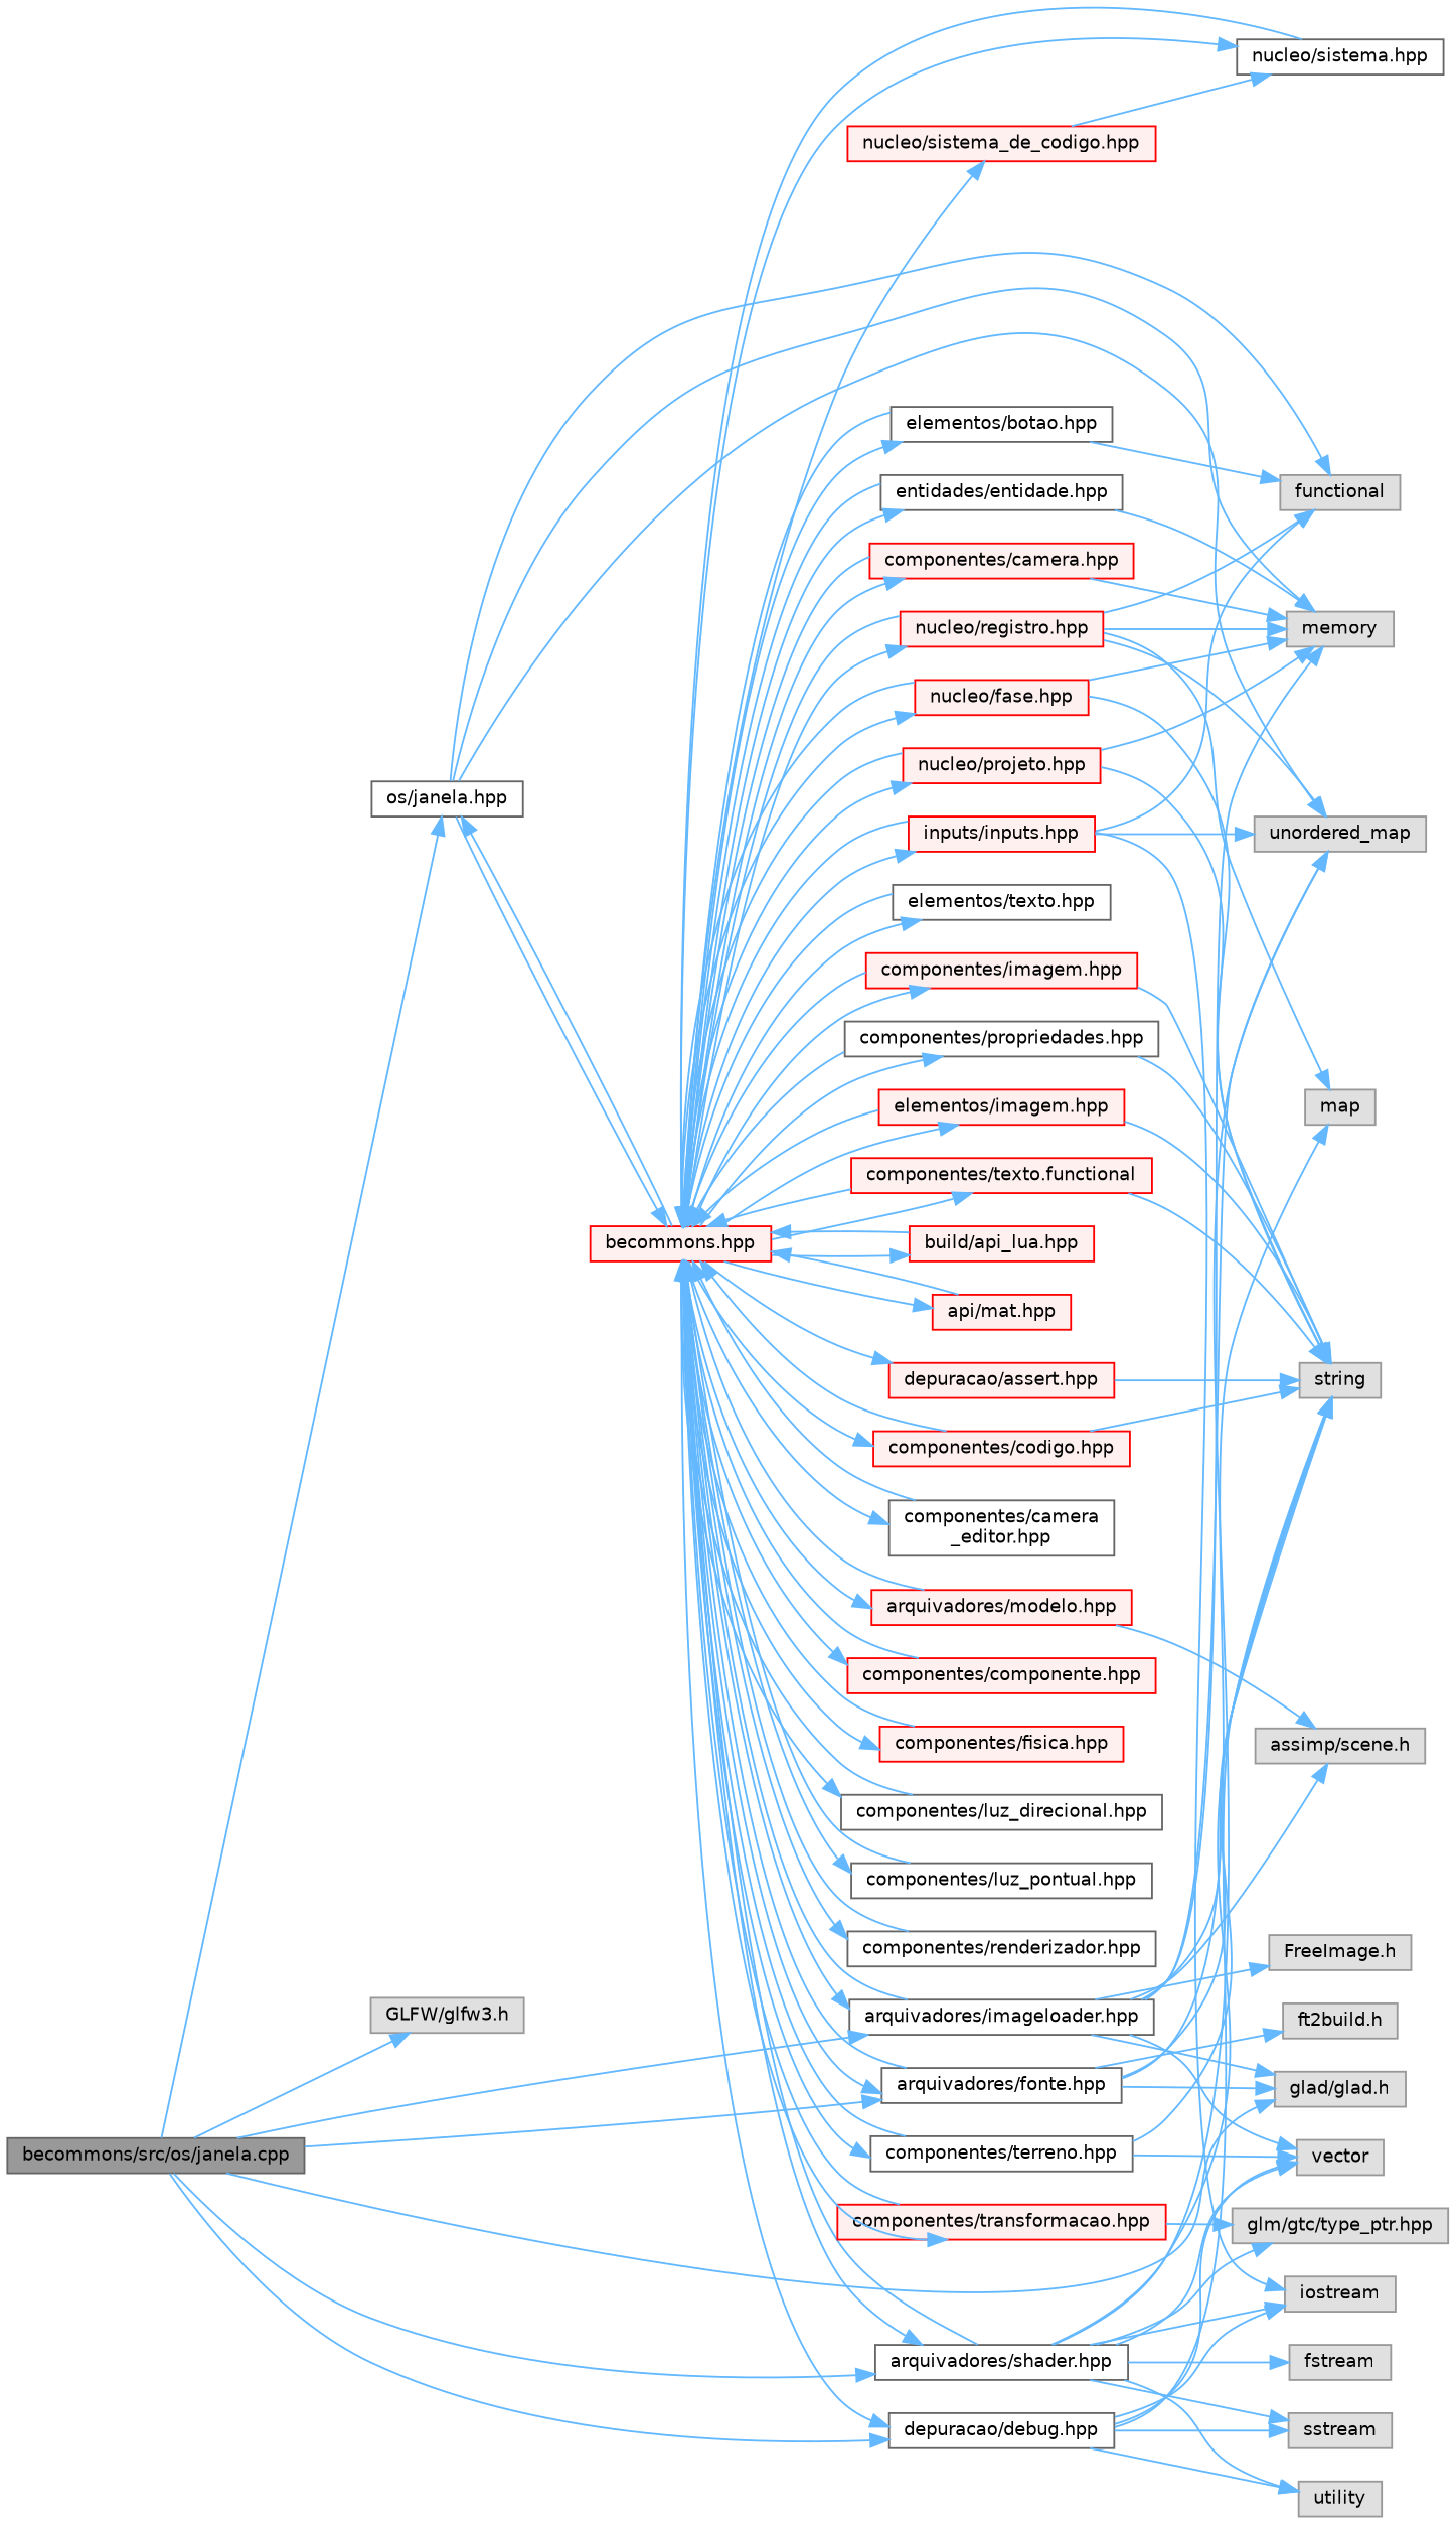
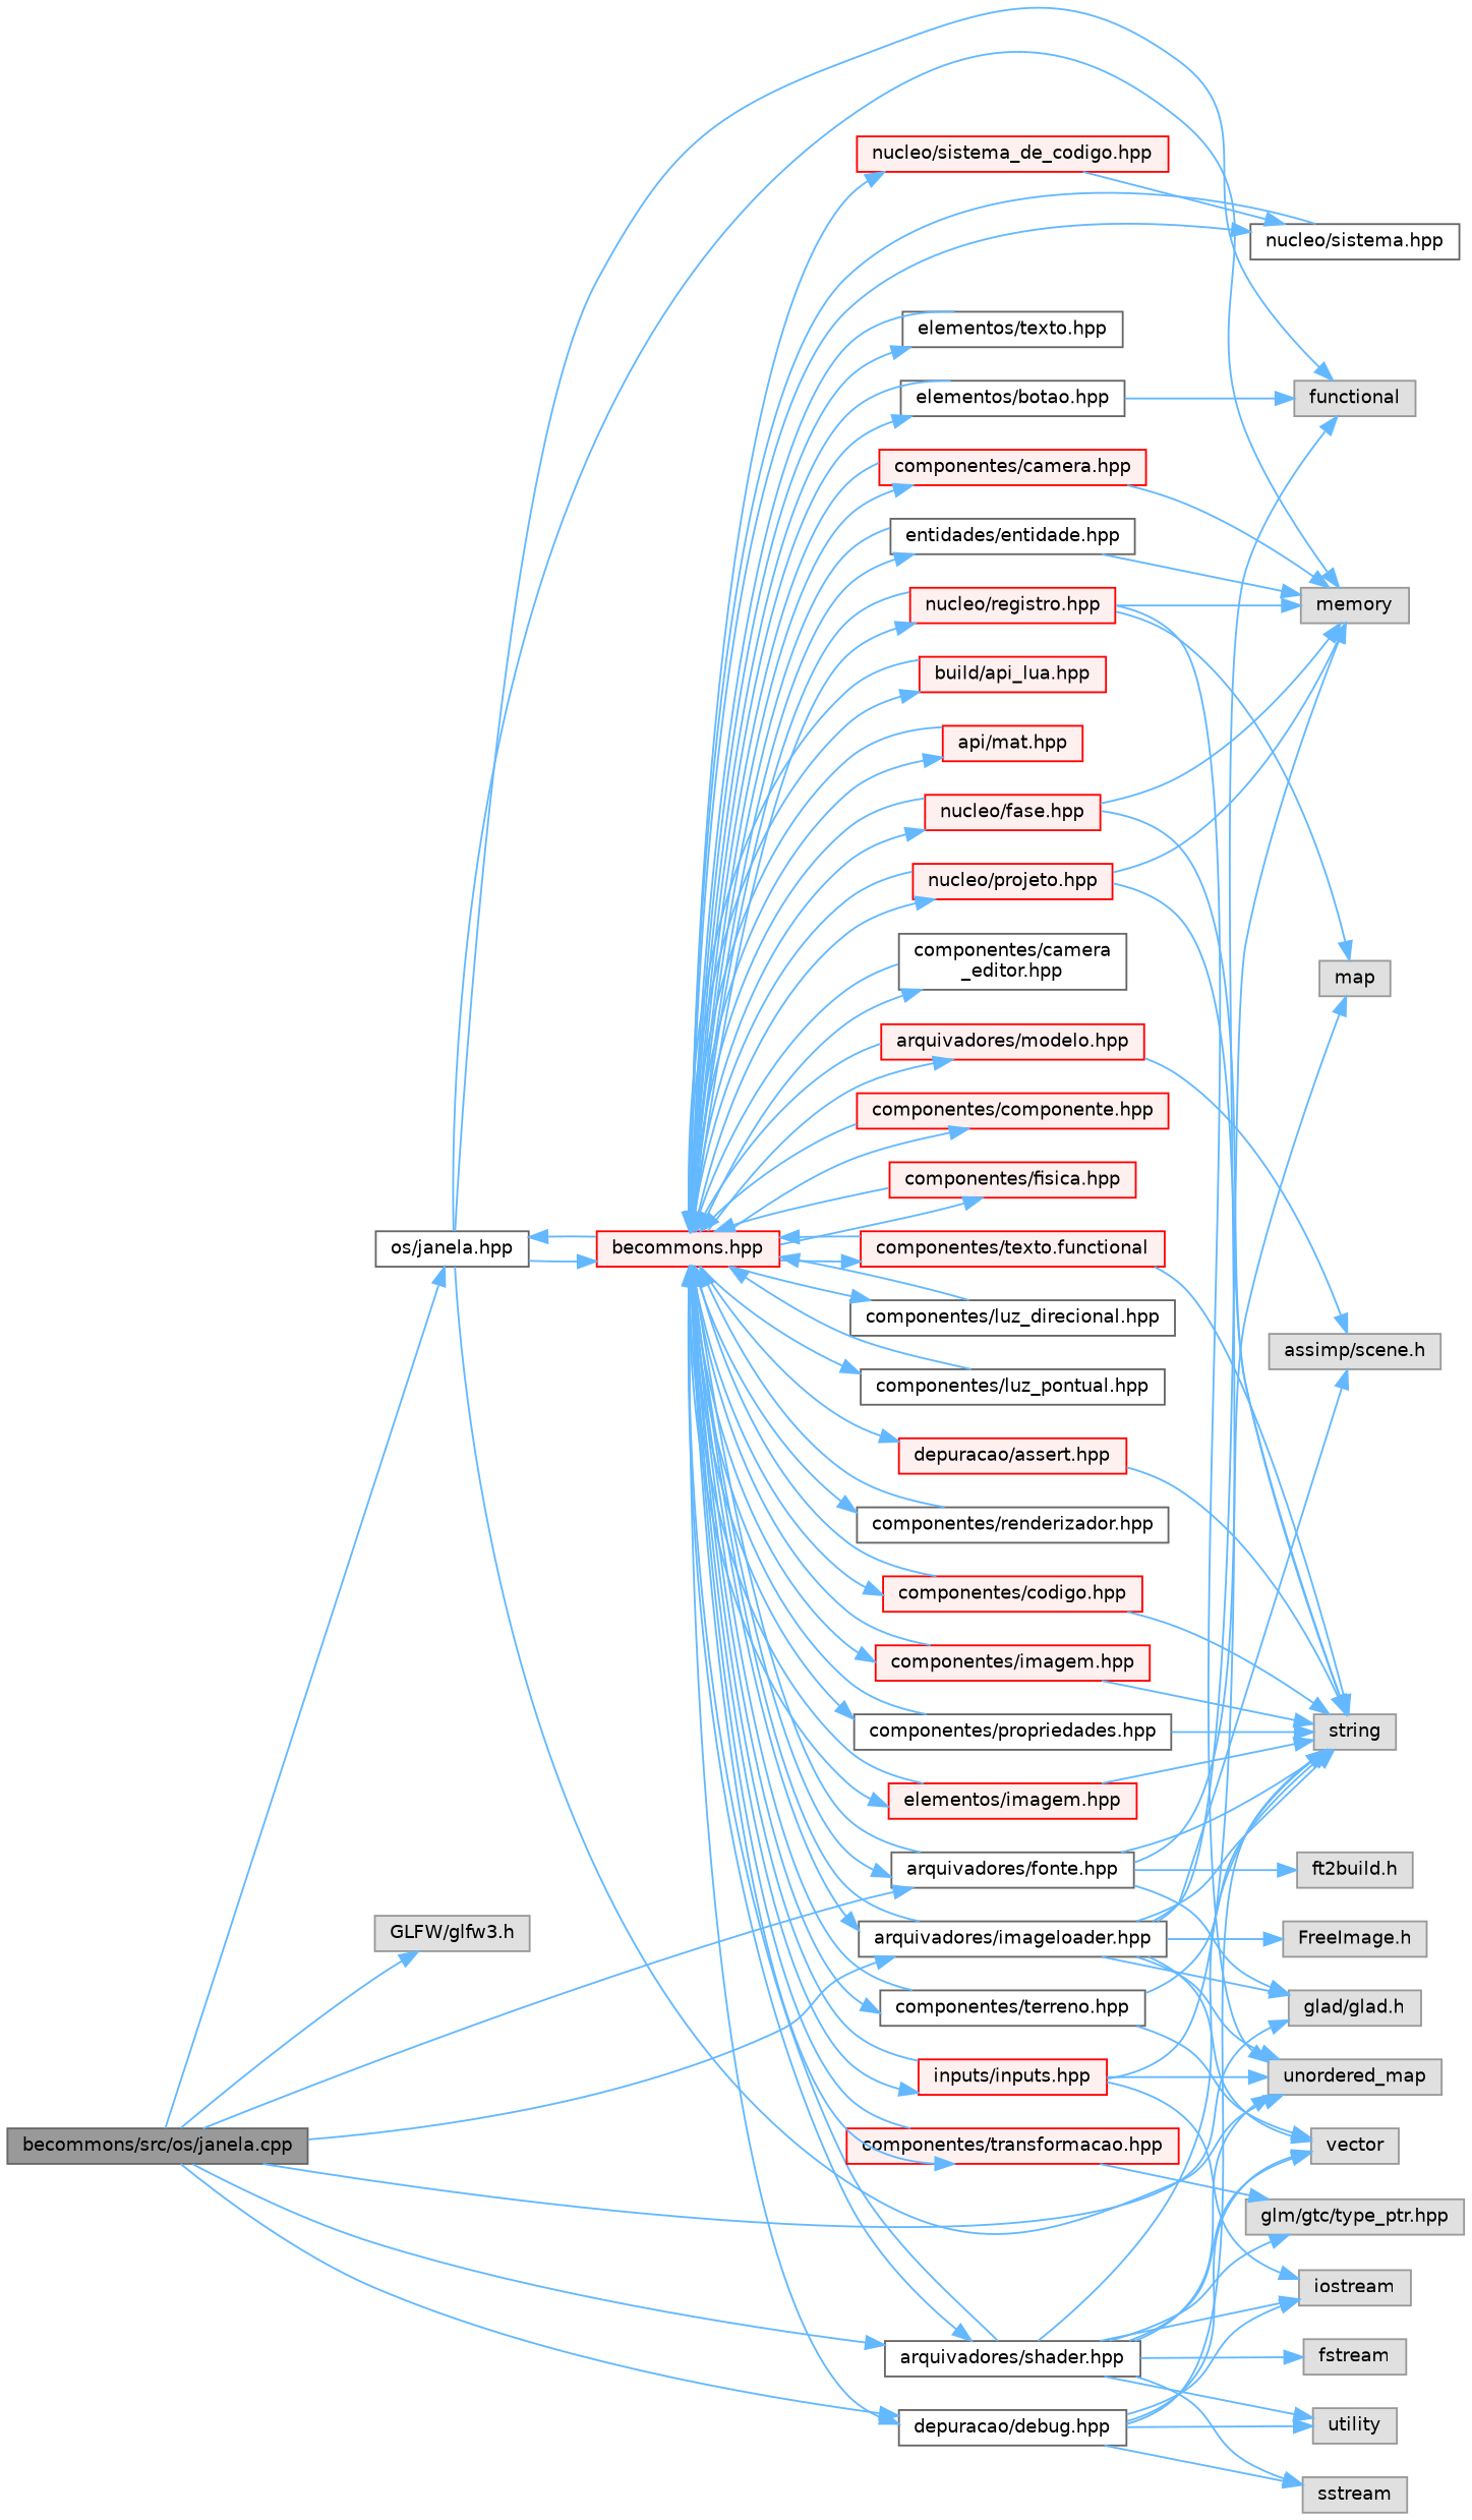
  digraph {
    rankdir=LR
    node [color=red fillcolor="#FFF0F0" fontname=Helvetica fontsize=10 shape=box style=filled]
    edge [color=steelblue1 fontname=Helvetica fontsize=10 labelfontname=Helvetica labelfontsize=10 style=solid]
    n1 [color=gray40 fillcolor=grey60 fontcolor=black height=0.2 label="becommons/src/os/janela.cpp" width=0.4]
    n2 [color=grey60 fillcolor="#E0E0E0" height=0.2 label="glad/glad.h" width=0.4]
    n3 [color=grey60 fillcolor="#E0E0E0" height=0.2 label="GLFW/glfw3.h" width=0.4]
    n4 [color=grey40 fillcolor=white height=0.2 label="os/janela.hpp" width=0.4]
    n5 [color=grey40 fillcolor=white height=0.2 label="arquivadores/fonte.hpp" width=0.4]
    n6 [color=grey40 fillcolor=white height=0.2 label="arquivadores/imageloader.hpp" width=0.4]
    n7 [color=grey40 fillcolor=white height=0.2 label="arquivadores/shader.hpp" width=0.4]
    n8 [color=grey40 fillcolor=white height=0.2 label="depuracao/debug.hpp" width=0.4]
    n9 [color=grey60 fillcolor="#E0E0E0" height=0.2 label=functional width=0.4]
    n10 [color=grey60 fillcolor="#E0E0E0" height=0.2 label=memory width=0.4]
    n11 [color=grey60 fillcolor="#E0E0E0" height=0.2 label=unordered_map width=0.4]
    n12 [height=0.2 label="becommons.hpp" width=0.4]
    n13 [color=grey60 fillcolor="#E0E0E0" height=0.2 label=string width=0.4]
    n14 [color=grey60 fillcolor="#E0E0E0" height=0.2 label=map width=0.4]
    n15 [color=grey60 fillcolor="#E0E0E0" height=0.2 label="ft2build.h" width=0.4]
    n16 [color=grey60 fillcolor="#E0E0E0" height=0.2 label="FreeImage.h" width=0.4]
    n17 [color=grey60 fillcolor="#E0E0E0" height=0.2 label="assimp/scene.h" width=0.4]
    n18 [color=grey60 fillcolor="#E0E0E0" height=0.2 label=vector width=0.4]
    n19 [color=grey60 fillcolor="#E0E0E0" height=0.2 label=fstream width=0.4]
    n20 [color=grey60 fillcolor="#E0E0E0" height=0.2 label=sstream width=0.4]
    n21 [color=grey60 fillcolor="#E0E0E0" height=0.2 label=iostream width=0.4]
    n22 [color=grey60 fillcolor="#E0E0E0" height=0.2 label=utility width=0.4]
    n23 [color=grey60 fillcolor="#E0E0E0" height=0.2 label="glm/gtc/type_ptr.hpp" width=0.4]
    n24 [height=0.2 label="build/api_lua.hpp" width=0.4]
    n25 [height=0.2 label="api/mat.hpp" width=0.4]
    n26 [height=0.2 label="arquivadores/modelo.hpp" width=0.4]
    n27 [height=0.2 label="componentes/camera.hpp" width=0.4]
    n28 [color=grey40 fillcolor=white height=0.2 label="componentes/camera\l_editor.hpp" width=0.4]
    n29 [height=0.2 label="componentes/codigo.hpp" width=0.4]
    n30 [height=0.2 label="componentes/componente.hpp" width=0.4]
    n31 [height=0.2 label="componentes/fisica.hpp" width=0.4]
    n32 [height=0.2 label="componentes/imagem.hpp" width=0.4]
    n33 [color=grey40 fillcolor=white height=0.2 label="componentes/luz_direcional.hpp" width=0.4]
    n34 [color=grey40 fillcolor=white height=0.2 label="componentes/luz_pontual.hpp" width=0.4]
    n35 [color=grey40 fillcolor=white height=0.2 label="componentes/propriedades.hpp" width=0.4]
    n36 [color=grey40 fillcolor=white height=0.2 label="componentes/renderizador.hpp" width=0.4]
    n37 [color=grey40 fillcolor=white height=0.2 label="componentes/terreno.hpp" width=0.4]
    n38 [height=0.2 label="componentes/texto.functional" width=0.4]
    n39 [height=0.2 label="componentes/transformacao.hpp" width=0.4]
    n40 [height=0.2 label="depuracao/assert.hpp" width=0.4]
    n41 [color=grey40 fillcolor=white height=0.2 label="elementos/botao.hpp" width=0.4]
    n42 [height=0.2 label="elementos/imagem.hpp" width=0.4]
    n43 [color=grey40 fillcolor=white height=0.2 label="elementos/texto.hpp" width=0.4]
    n44 [color=grey40 fillcolor=white height=0.2 label="entidades/entidade.hpp" width=0.4]
    n45 [height=0.2 label="inputs/inputs.hpp" width=0.4]
    n46 [height=0.2 label="nucleo/fase.hpp" width=0.4]
    n47 [height=0.2 label="nucleo/projeto.hpp" width=0.4]
    n48 [height=0.2 label="nucleo/registro.hpp" width=0.4]
    n49 [color=grey40 fillcolor=white height=0.2 label="nucleo/sistema.hpp" width=0.4]
    n50 [height=0.2 label="nucleo/sistema_de_codigo.hpp" width=0.4]
    n1 -> n2
    n1 -> n3
    n1 -> n4
    n1 -> n5
    n1 -> n6
    n1 -> n7
    n1 -> n8
    n4 -> n9
    n4 -> n10
    n4 -> n11
    n4 -> n12
    n5 -> n2
    n5 -> n12
    n5 -> n13
    n5 -> n14
    n5 -> n15
    n6 -> n2
    n6 -> n10
    n6 -> n11
    n6 -> n12
    n6 -> n13
    n6 -> n16
    n6 -> n17
    n6 -> n18
    n7 -> n11
    n7 -> n12
    n7 -> n13
    n7 -> n18
    n7 -> n19
    n7 -> n20
    n7 -> n21
    n7 -> n22
    n7 -> n23
    n8 -> n13
    n8 -> n18
    n8 -> n20
    n8 -> n21
    n8 -> n22
    n12 -> n4
    n12 -> n5
    n12 -> n6
    n12 -> n7
    n12 -> n8
    n12 -> n24
    n12 -> n25
    n12 -> n26
    n12 -> n27
    n12 -> n28
    n12 -> n29
    n12 -> n30
    n12 -> n31
    n12 -> n32
    n12 -> n33
    n12 -> n34
    n12 -> n35
    n12 -> n36
    n12 -> n37
    n12 -> n38
    n12 -> n39
    n12 -> n40
    n12 -> n41
    n12 -> n42
    n12 -> n43
    n12 -> n44
    n12 -> n45
    n12 -> n46
    n12 -> n47
    n12 -> n48
    n12 -> n49
    n12 -> n50
    n24 -> n12
    n25 -> n12
    n26 -> n12
    n26 -> n17
    n27 -> n10
    n27 -> n12
    n28 -> n12
    n29 -> n12
    n29 -> n13
    n30 -> n12
    n31 -> n12
    n32 -> n12
    n32 -> n13
    n33 -> n12
    n34 -> n12
    n35 -> n12
    n35 -> n13
    n36 -> n12
    n37 -> n12
    n37 -> n13
    n37 -> n18
    n38 -> n12
    n38 -> n13
    n39 -> n12
    n39 -> n23
    n40 -> n13
    n41 -> n9
    n41 -> n12
    n42 -> n12
    n42 -> n13
    n43 -> n12
    n44 -> n10
    n44 -> n12
    n45 -> n9
    n45 -> n11
    n45 -> n12
    n45 -> n21
    n46 -> n10
    n46 -> n12
    n46 -> n13
    n47 -> n10
    n47 -> n12
    n47 -> n13
-   n48 -> n9
    n48 -> n10
    n48 -> n11
    n48 -> n12
    n48 -> n14
    n49 -> n12
    n50 -> n49
  }
